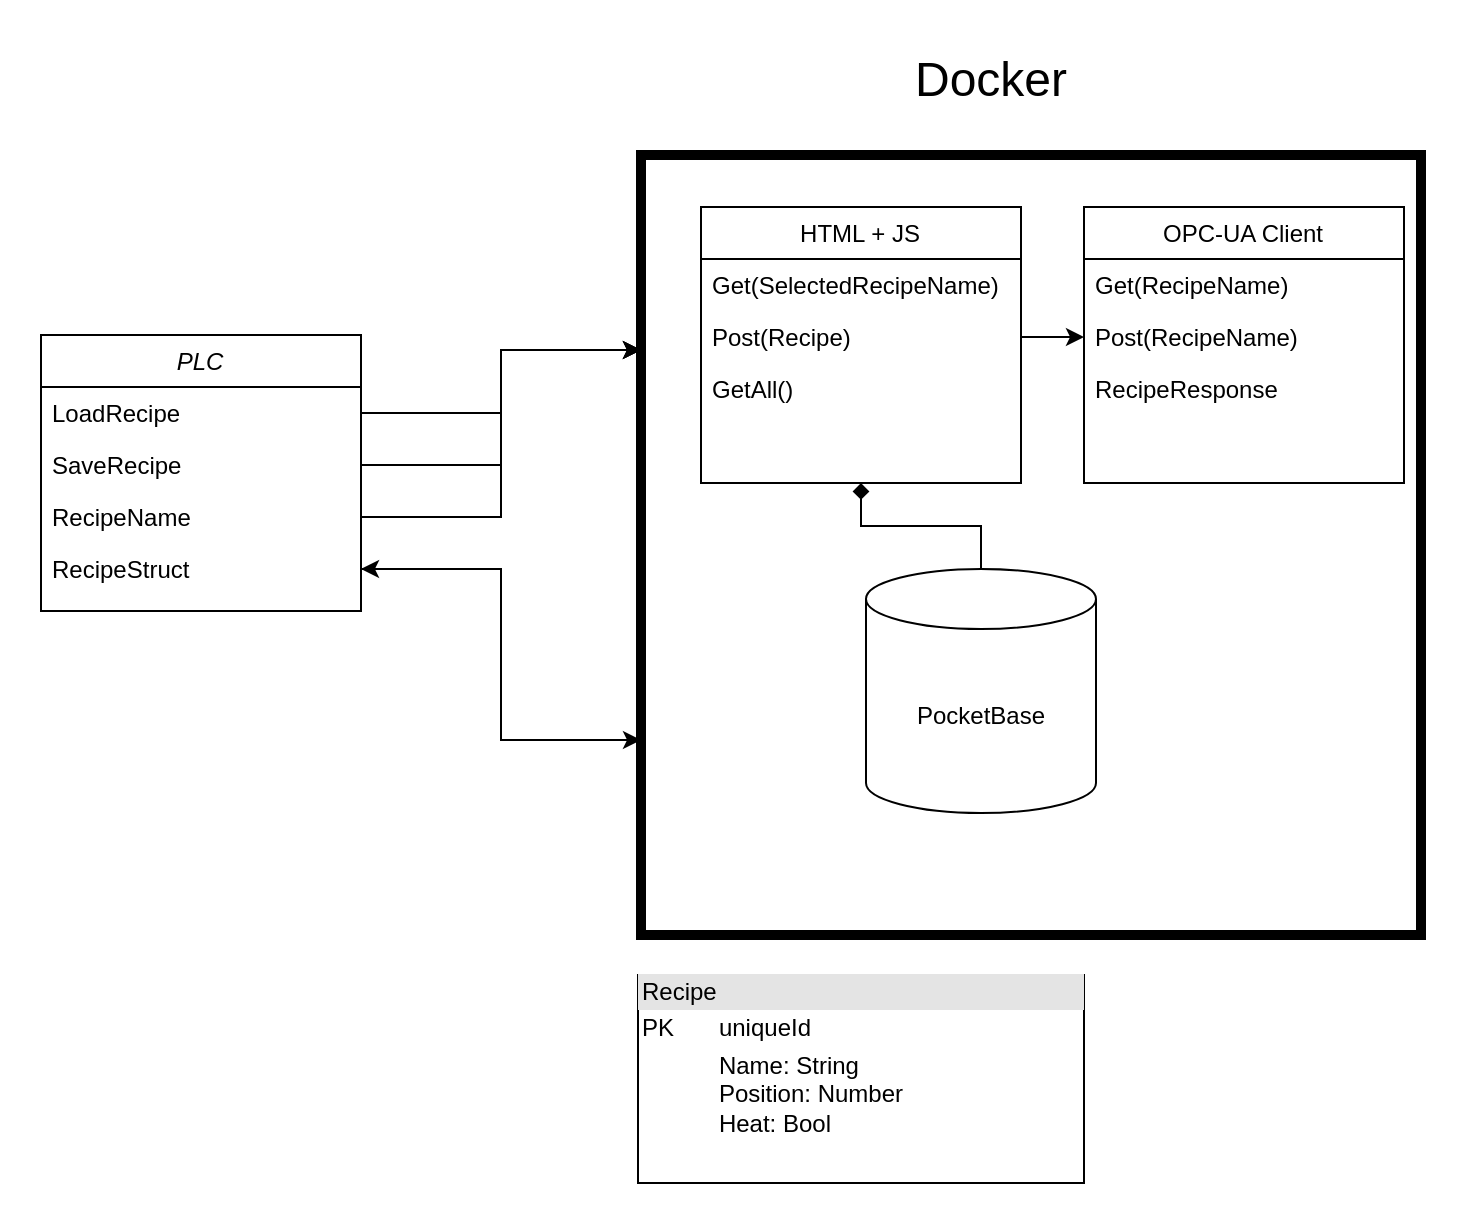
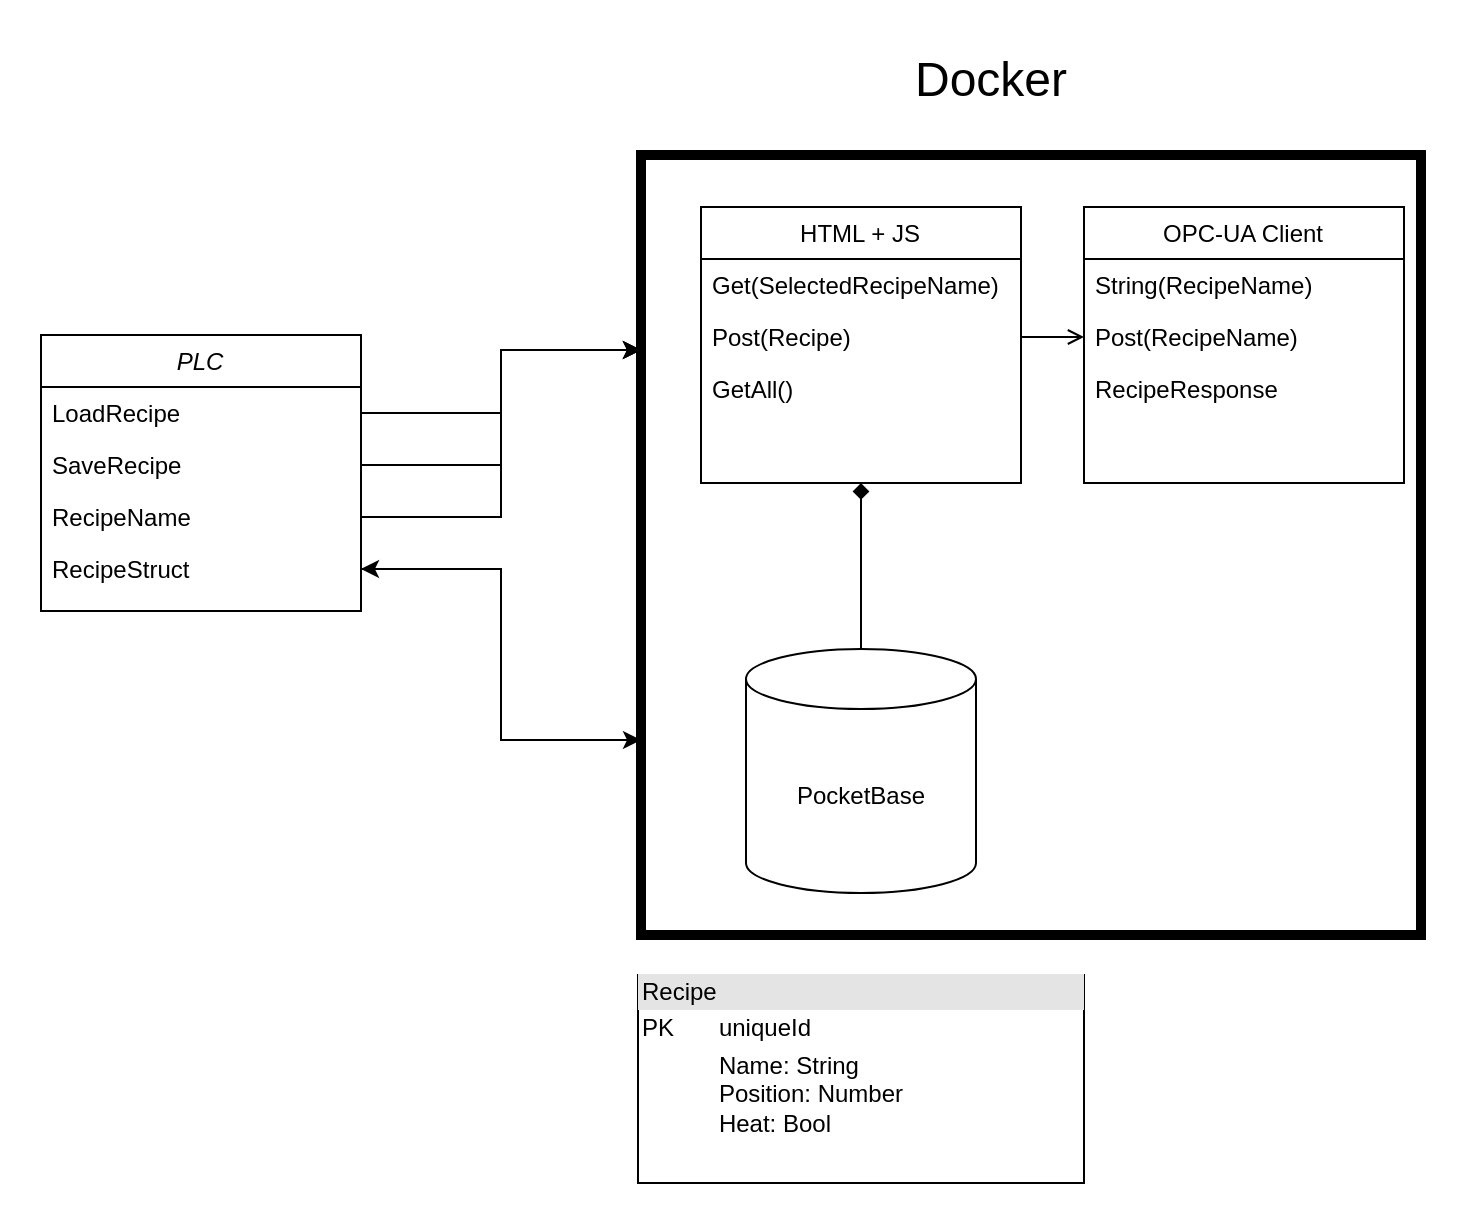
  <mxCell id="0" />
  <mxCell id="1" parent="0" />
  <mxCell id="2" style="edgeStyle=orthogonalEdgeStyle;rounded=0;orthogonalLoop=1;jettySize=auto;html=1;exitX=0;exitY=0.75;exitDx=0;exitDy=0;" parent="1" source="3" target="8" edge="1"><mxGeometry relative="1" as="geometry" /></mxCell>
  <mxCell id="3" value="" style="whiteSpace=wrap;html=1;aspect=fixed;strokeWidth=5;fillStyle=dots;gradientColor=default;fillColor=none;" parent="1" vertex="1"><mxGeometry x="320" y="77" width="390" height="390" as="geometry" /></mxCell>
  <mxCell id="4" value="PLC" style="swimlane;fontStyle=2;align=center;verticalAlign=top;childLayout=stackLayout;horizontal=1;startSize=26;horizontalStack=0;resizeParent=1;resizeLast=0;collapsible=1;marginBottom=0;rounded=0;shadow=0;strokeWidth=1;" parent="1" vertex="1"><mxGeometry x="20" y="167" width="160" height="138" as="geometry"><mxRectangle x="230" y="140" width="160" height="26" as="alternateBounds" /></mxGeometry></mxCell>
  <mxCell id="5" value="LoadRecipe" style="text;align=left;verticalAlign=top;spacingLeft=4;spacingRight=4;overflow=hidden;rotatable=0;points=[[0,0.5],[1,0.5]];portConstraint=eastwest;" parent="4" vertex="1"><mxGeometry y="26" width="160" height="26" as="geometry" /></mxCell>
  <mxCell id="6" value="SaveRecipe&#10;" style="text;align=left;verticalAlign=top;spacingLeft=4;spacingRight=4;overflow=hidden;rotatable=0;points=[[0,0.5],[1,0.5]];portConstraint=eastwest;rounded=0;shadow=0;html=0;" parent="4" vertex="1"><mxGeometry y="52" width="160" height="26" as="geometry" /></mxCell>
  <mxCell id="7" value="RecipeName" style="text;align=left;verticalAlign=top;spacingLeft=4;spacingRight=4;overflow=hidden;rotatable=0;points=[[0,0.5],[1,0.5]];portConstraint=eastwest;rounded=0;shadow=0;html=0;" parent="4" vertex="1"><mxGeometry y="78" width="160" height="26" as="geometry" /></mxCell>
  <mxCell id="8" value="RecipeStruct" style="text;align=left;verticalAlign=top;spacingLeft=4;spacingRight=4;overflow=hidden;rotatable=0;points=[[0,0.5],[1,0.5]];portConstraint=eastwest;rounded=0;shadow=0;html=0;" parent="4" vertex="1"><mxGeometry y="104" width="160" height="26" as="geometry" /></mxCell>
  <mxCell id="9" value="OPC-UA Client" style="swimlane;fontStyle=0;align=center;verticalAlign=top;childLayout=stackLayout;horizontal=1;startSize=26;horizontalStack=0;resizeParent=1;resizeLast=0;collapsible=1;marginBottom=0;rounded=0;shadow=0;strokeWidth=1;" parent="1" vertex="1"><mxGeometry x="541.5" y="103" width="160" height="138" as="geometry"><mxRectangle x="590" y="180" width="160" height="26" as="alternateBounds" /></mxGeometry></mxCell>
- <mxCell id="10" value="Get(RecipeName)" style="text;align=left;verticalAlign=top;spacingLeft=4;spacingRight=4;overflow=hidden;rotatable=0;points=[[0,0.5],[1,0.5]];portConstraint=eastwest;rounded=0;shadow=0;html=0;" parent="9" vertex="1"><mxGeometry y="26" width="160" height="26" as="geometry" /></mxCell>
+ <mxCell id="10" value="String(RecipeName)" style="text;align=left;verticalAlign=top;spacingLeft=4;spacingRight=4;overflow=hidden;rotatable=0;points=[[0,0.5],[1,0.5]];portConstraint=eastwest;rounded=0;shadow=0;html=0;" parent="9" vertex="1"><mxGeometry y="26" width="160" height="26" as="geometry" /></mxCell>
  <mxCell id="11" value="Post(RecipeName)" style="text;align=left;verticalAlign=top;spacingLeft=4;spacingRight=4;overflow=hidden;rotatable=0;points=[[0,0.5],[1,0.5]];portConstraint=eastwest;rounded=0;shadow=0;html=0;" parent="9" vertex="1"><mxGeometry y="52" width="160" height="26" as="geometry" /></mxCell>
  <mxCell id="12" value="RecipeResponse" style="text;align=left;verticalAlign=top;spacingLeft=4;spacingRight=4;overflow=hidden;rotatable=0;points=[[0,0.5],[1,0.5]];portConstraint=eastwest;rounded=0;shadow=0;html=0;" parent="9" vertex="1"><mxGeometry y="78" width="160" height="26" as="geometry" /></mxCell>
  <mxCell id="13" style="edgeStyle=orthogonalEdgeStyle;rounded=0;orthogonalLoop=1;jettySize=auto;html=1;entryX=0.5;entryY=1;entryDx=0;entryDy=0;endArrow=diamond;" parent="1" source="14" target="20" edge="1"><mxGeometry relative="1" as="geometry" /></mxCell>
- <mxCell id="14" value="PocketBase" style="shape=cylinder3;whiteSpace=wrap;html=1;boundedLbl=1;backgroundOutline=1;size=15;" parent="1" vertex="1"><mxGeometry x="432.5" y="284" width="115" height="122" as="geometry" /></mxCell>
+ <mxCell id="14" value="PocketBase" style="shape=cylinder3;whiteSpace=wrap;html=1;boundedLbl=1;backgroundOutline=1;size=15;" parent="1" vertex="1"><mxGeometry x="372.5" y="324" width="115" height="122" as="geometry" /></mxCell>
  <mxCell id="15" value="&lt;font style=&quot;font-size: 24px;&quot;&gt;Docker&lt;/font&gt;" style="text;html=1;align=center;verticalAlign=middle;resizable=0;points=[];autosize=1;strokeColor=none;fillColor=none;" parent="1" vertex="1"><mxGeometry x="445" y="20" width="100" height="40" as="geometry" /></mxCell>
  <mxCell id="16" style="edgeStyle=orthogonalEdgeStyle;rounded=0;orthogonalLoop=1;jettySize=auto;html=1;entryX=0;entryY=0.25;entryDx=0;entryDy=0;" parent="1" source="5" target="3" edge="1"><mxGeometry relative="1" as="geometry" /></mxCell>
  <mxCell id="17" style="edgeStyle=orthogonalEdgeStyle;rounded=0;orthogonalLoop=1;jettySize=auto;html=1;entryX=0;entryY=0.25;entryDx=0;entryDy=0;" parent="1" source="6" target="3" edge="1"><mxGeometry relative="1" as="geometry" /></mxCell>
  <mxCell id="18" style="edgeStyle=orthogonalEdgeStyle;rounded=0;orthogonalLoop=1;jettySize=auto;html=1;entryX=0;entryY=0.75;entryDx=0;entryDy=0;" parent="1" source="8" target="3" edge="1"><mxGeometry relative="1" as="geometry" /></mxCell>
  <mxCell id="19" style="edgeStyle=orthogonalEdgeStyle;rounded=0;orthogonalLoop=1;jettySize=auto;html=1;entryX=0;entryY=0.25;entryDx=0;entryDy=0;" parent="1" source="7" target="3" edge="1"><mxGeometry relative="1" as="geometry" /></mxCell>
  <mxCell id="20" value="HTML + JS" style="swimlane;fontStyle=0;align=center;verticalAlign=top;childLayout=stackLayout;horizontal=1;startSize=26;horizontalStack=0;resizeParent=1;resizeLast=0;collapsible=1;marginBottom=0;rounded=0;shadow=0;strokeWidth=1;" parent="1" vertex="1"><mxGeometry x="350" y="103" width="160" height="138" as="geometry"><mxRectangle x="590" y="180" width="160" height="26" as="alternateBounds" /></mxGeometry></mxCell>
  <mxCell id="21" value="Get(SelectedRecipeName)" style="text;align=left;verticalAlign=top;spacingLeft=4;spacingRight=4;overflow=hidden;rotatable=0;points=[[0,0.5],[1,0.5]];portConstraint=eastwest;rounded=0;shadow=0;html=0;" parent="20" vertex="1"><mxGeometry y="26" width="160" height="26" as="geometry" /></mxCell>
  <mxCell id="22" value="Post(Recipe)" style="text;align=left;verticalAlign=top;spacingLeft=4;spacingRight=4;overflow=hidden;rotatable=0;points=[[0,0.5],[1,0.5]];portConstraint=eastwest;rounded=0;shadow=0;html=0;" parent="20" vertex="1"><mxGeometry y="52" width="160" height="26" as="geometry" /></mxCell>
  <mxCell id="23" value="GetAll()" style="text;align=left;verticalAlign=top;spacingLeft=4;spacingRight=4;overflow=hidden;rotatable=0;points=[[0,0.5],[1,0.5]];portConstraint=eastwest;rounded=0;shadow=0;html=0;" parent="20" vertex="1"><mxGeometry y="78" width="160" height="26" as="geometry" /></mxCell>
  <mxCell id="24" value="&lt;div style=&quot;box-sizing:border-box;width:100%;background:#e4e4e4;padding:2px;&quot;&gt;Recipe&lt;/div&gt;&lt;table style=&quot;width:100%;font-size:1em;&quot; cellpadding=&quot;2&quot; cellspacing=&quot;0&quot;&gt;&lt;tbody&gt;&lt;tr&gt;&lt;td&gt;PK&lt;/td&gt;&lt;td&gt;uniqueId&lt;/td&gt;&lt;/tr&gt;&lt;tr&gt;&lt;td&gt;&lt;/td&gt;&lt;td&gt;Name: String&lt;br&gt;Position: Number&lt;br&gt;Heat: Bool&lt;br&gt;&lt;br&gt;&lt;br&gt;&lt;/td&gt;&lt;/tr&gt;&lt;/tbody&gt;&lt;/table&gt;" style="verticalAlign=top;align=left;overflow=fill;html=1;whiteSpace=wrap;" parent="1" vertex="1"><mxGeometry x="318.5" y="487" width="223" height="104" as="geometry" /></mxCell>
- <mxCell id="25" style="edgeStyle=orthogonalEdgeStyle;rounded=0;orthogonalLoop=1;jettySize=auto;html=1;entryX=0;entryY=0.5;entryDx=0;entryDy=0;" edge="1" parent="1" source="22" target="11"><mxGeometry relative="1" as="geometry" /></mxCell>
+ <mxCell id="25" style="edgeStyle=orthogonalEdgeStyle;rounded=0;orthogonalLoop=1;jettySize=auto;html=1;entryX=0;entryY=0.5;entryDx=0;entryDy=0;endArrow=open;" edge="1" parent="1" source="22" target="11"><mxGeometry relative="1" as="geometry" /></mxCell>
